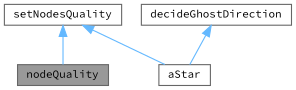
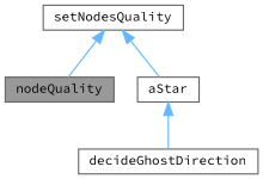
  digraph {
    fontname="Source Code Pro"
    rankdir=TB
    node [color=grey40 fillcolor=white fontname="Source Code Pro" fontsize=10 shape=box style=filled]
    edge [color=steelblue1 dir=back fontname="Source Code Pro" fontsize=10 labelfontname=Helvetica labelfontsize=10 style=solid]
    n1 [color=gray40 fillcolor=grey60 fontcolor=black height=0.2 label=nodeQuality width=0.4]
    n2 [height=0.2 label=setNodesQuality width=0.4]
    n3 [height=0.2 label=aStar width=0.4]
    n4 [height=0.2 label=decideGhostDirection width=0.4]
    n2 -> n1
    n2 -> n3
-   n4 -> n3
+   n3 -> n4
  }
